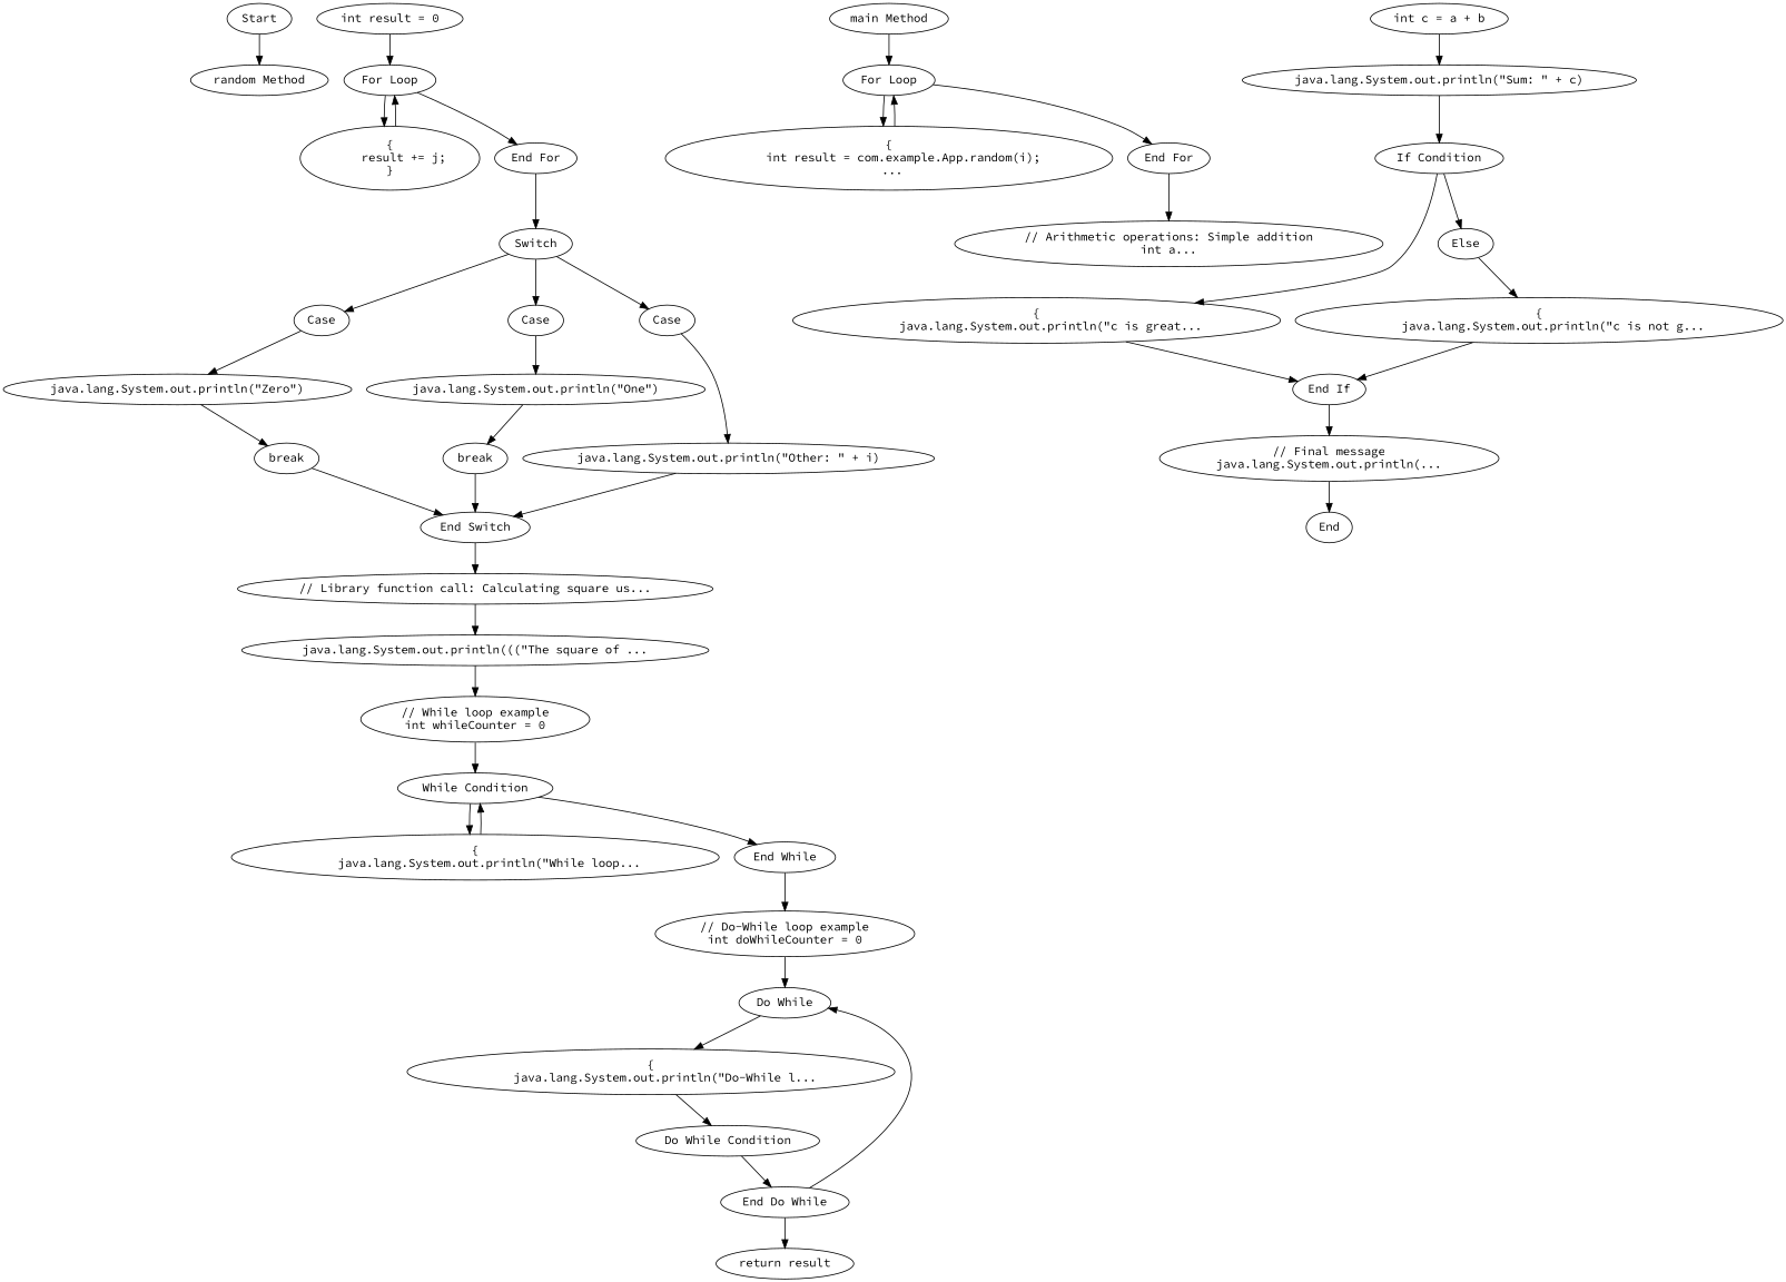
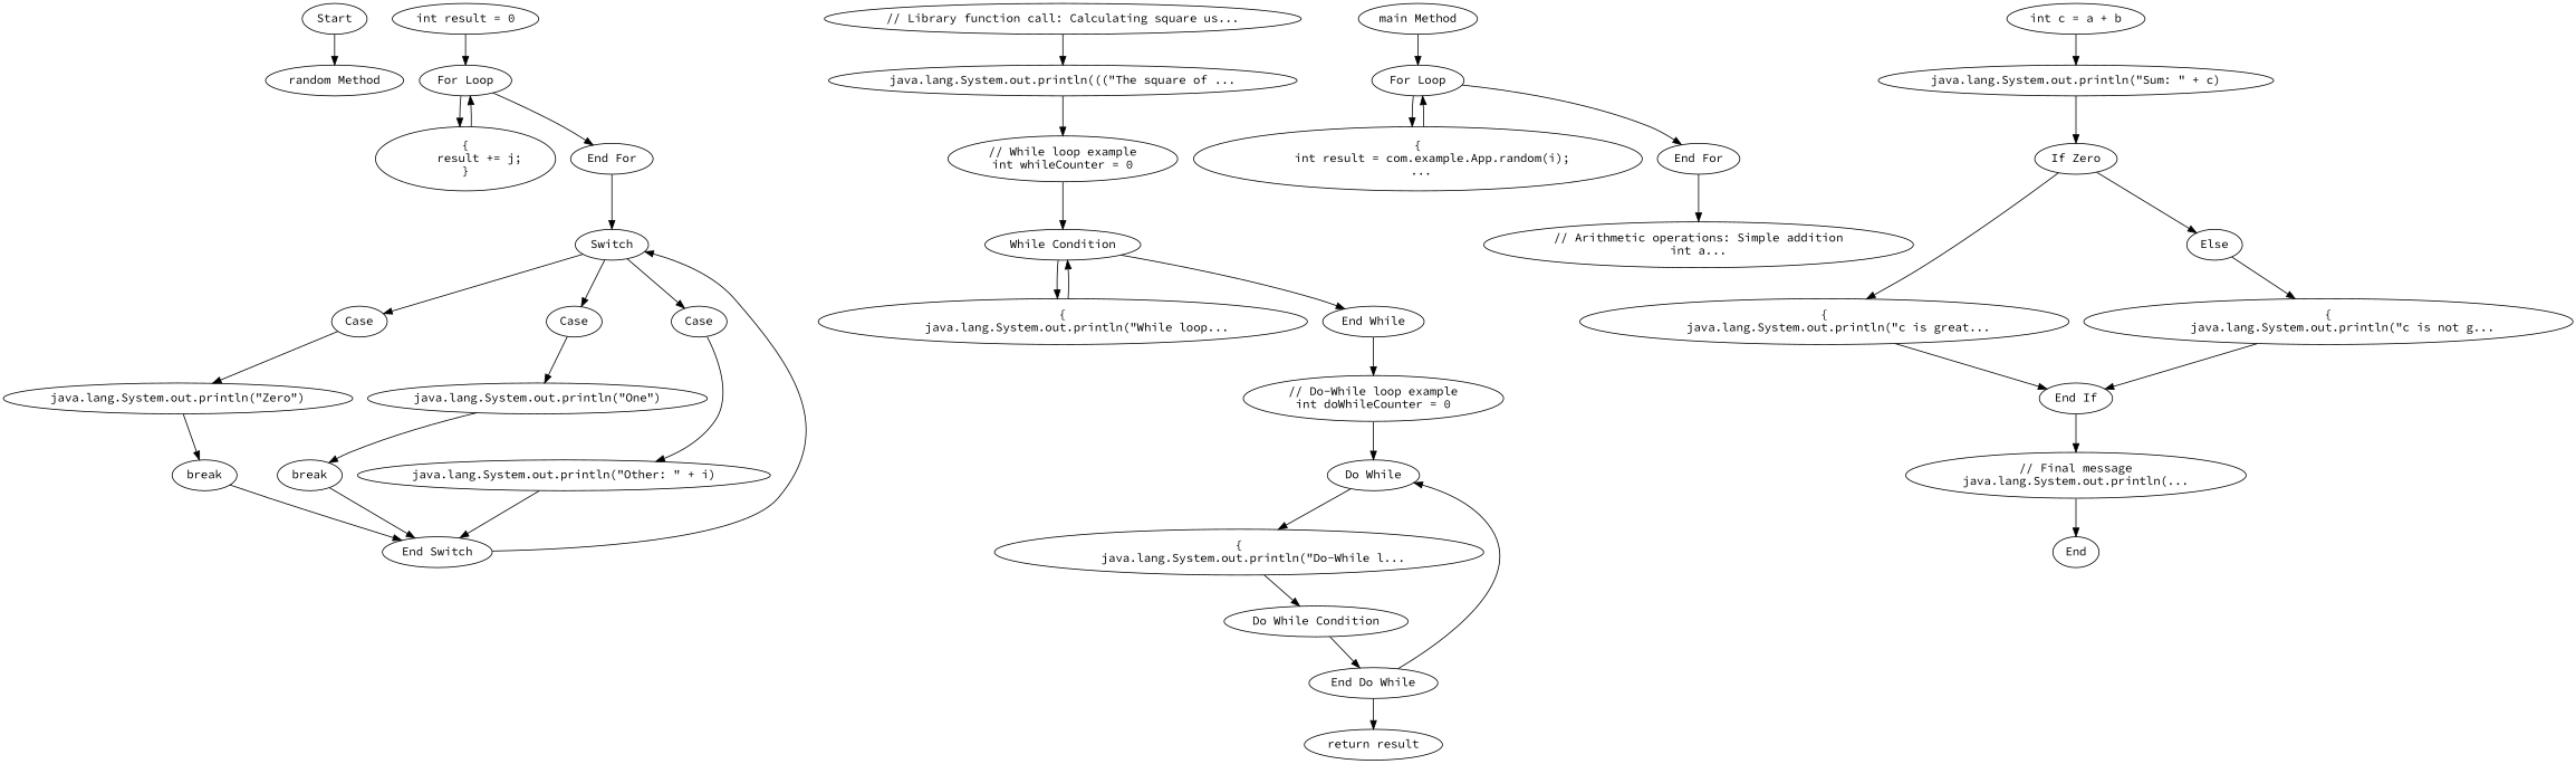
  digraph {
    fontname="Source Code Pro"
    node [fontname="Source Code Pro"]
    edge [fontname="Source Code Pro"]
    n1 [label=Start]
    n2 [label="random Method"]
    n3 [label="int result = 0"]
    n4 [label="For Loop"]
    n5 [label="{\n    result += j;\n}"]
    n6 [label="End For"]
    n7 [label=Switch]
    n8 [label=Case]
    n9 [label=Case]
    n10 [label=Case]
    n11 [label="java.lang.System.out.println(\"Zero\")"]
    n12 [label="java.lang.System.out.println(\"One\")"]
    n13 [label="java.lang.System.out.println(\"Other: \" + i)"]
    n14 [label=break]
    n15 [label="End Switch"]
    n16 [label="// Library function call: Calculating square us..."]
    n17 [label="java.lang.System.out.println(((\"The square of ..."]
    n18 [label=break]
    n19 [label="// While loop example\nint whileCounter = 0"]
    n20 [label="While Condition"]
    n21 [label="{\n    java.lang.System.out.println(\"While loop..."]
    n22 [label="End While"]
    n23 [label="// Do-While loop example\nint doWhileCounter = 0"]
    n24 [label="Do While"]
    n25 [label="{\n    java.lang.System.out.println(\"Do-While l..."]
    n26 [label="Do While Condition"]
    n27 [label="End Do While"]
    n28 [label="return result"]
    n29 [label="main Method"]
    n30 [label="For Loop"]
    n31 [label="{\n    int result = com.example.App.random(i);\n ..."]
    n32 [label="End For"]
    n33 [label="// Arithmetic operations: Simple addition\nint a..."]
    n34 [label="int c = a + b"]
    n35 [label="java.lang.System.out.println(\"Sum: \" + c)"]
-   n36 [label="If Condition"]
+   n36 [label="If Zero"]
    n37 [label="{\n    java.lang.System.out.println(\"c is great..."]
    n38 [label=Else]
    n39 [label="End If"]
    n40 [label="{\n    java.lang.System.out.println(\"c is not g..."]
    n41 [label="// Final message\njava.lang.System.out.println(\..."]
    n42 [label=End]
    n1 -> n2
    n3 -> n4
    n4 -> n5
    n4 -> n6
    n5 -> n4
    n6 -> n7
    n7 -> n8
    n7 -> n9
    n7 -> n10
    n8 -> n11
    n9 -> n12
    n10 -> n13
    n11 -> n14
    n12 -> n18
    n13 -> n15
    n14 -> n15
-   n15 -> n16
+   n15 -> n7
    n16 -> n17
    n17 -> n19
    n18 -> n15
    n19 -> n20
    n20 -> n21
    n20 -> n22
    n21 -> n20
    n22 -> n23
    n23 -> n24
    n24 -> n25
    n25 -> n26
    n26 -> n27
    n27 -> n24
    n27 -> n28
    n29 -> n30
    n30 -> n31
    n30 -> n32
    n31 -> n30
    n32 -> n33
    n34 -> n35
    n35 -> n36
    n36 -> n37
    n36 -> n38
    n37 -> n39
    n38 -> n40
    n39 -> n41
    n40 -> n39
    n41 -> n42
  }
